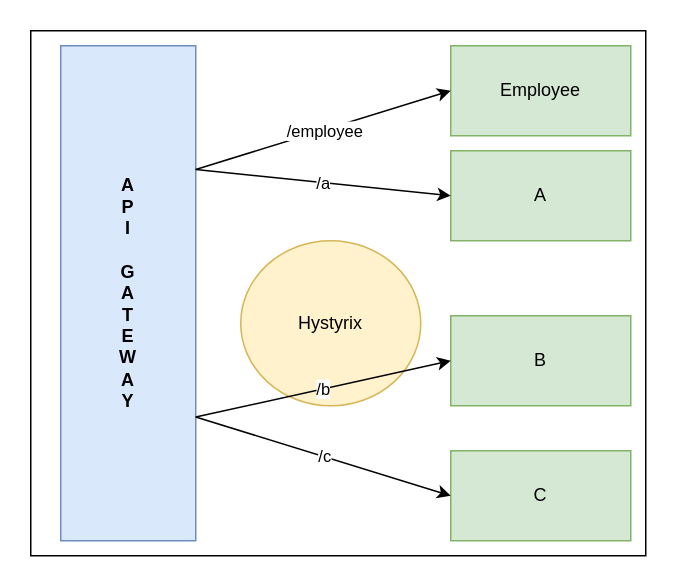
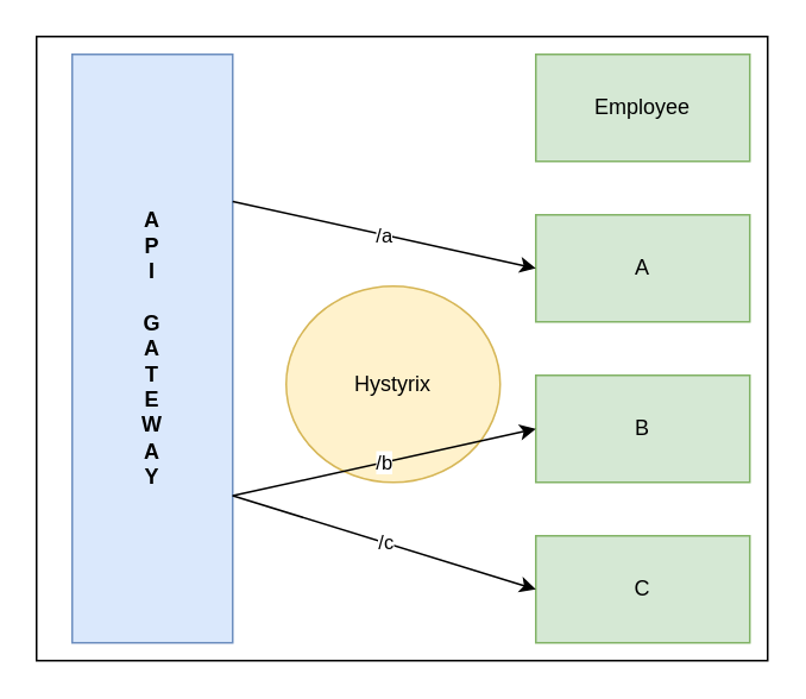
  <mxCell id="0" />
  <mxCell id="1" parent="0" />
  <mxCell id="2" value="" style="whiteSpace=wrap;html=1;shadow=0;movable=0;resizable=0;rotatable=0;deletable=0;editable=0;connectable=0;" parent="1" vertex="1"><mxGeometry x="20" y="20" width="410" height="350" as="geometry" /></mxCell>
  <mxCell id="3" value="Employee" style="rounded=0;whiteSpace=wrap;html=1;fillColor=#d5e8d4;strokeColor=#82b366;" parent="1" vertex="1"><mxGeometry x="300" y="30" width="120" height="60" as="geometry" /></mxCell>
- <mxCell id="4" value="A" style="rounded=0;whiteSpace=wrap;html=1;fillColor=#d5e8d4;strokeColor=#82b366;" parent="1" vertex="1"><mxGeometry x="300" y="100" width="120" height="60" as="geometry" /></mxCell>
+ <mxCell id="4" value="A" style="rounded=0;whiteSpace=wrap;html=1;fillColor=#d5e8d4;strokeColor=#82b366;" parent="1" vertex="1"><mxGeometry x="300" y="120" width="120" height="60" as="geometry" /></mxCell>
  <mxCell id="5" value="B" style="rounded=0;whiteSpace=wrap;html=1;fillColor=#d5e8d4;strokeColor=#82b366;" parent="1" vertex="1"><mxGeometry x="300" y="210" width="120" height="60" as="geometry" /></mxCell>
  <mxCell id="6" value="C" style="rounded=0;whiteSpace=wrap;html=1;fillColor=#d5e8d4;strokeColor=#82b366;" parent="1" vertex="1"><mxGeometry x="300" y="300" width="120" height="60" as="geometry" /></mxCell>
  <mxCell id="7" value="Hystyrix" style="ellipse;whiteSpace=wrap;html=1;shadow=0;fillColor=#fff2cc;strokeColor=#d6b656;" parent="1" vertex="1"><mxGeometry x="160" y="160" width="120" height="110" as="geometry" /></mxCell>
  <mxCell id="8" value="&lt;b&gt;A&lt;br&gt;P&lt;br&gt;I&lt;br&gt;&amp;nbsp;&lt;br&gt;G&lt;br&gt;A&lt;br&gt;T&lt;br&gt;E&lt;br&gt;W&lt;br&gt;A&lt;br&gt;Y&lt;/b&gt;" style="whiteSpace=wrap;html=1;shadow=0;fillColor=#dae8fc;strokeColor=#6c8ebf;" parent="1" vertex="1"><mxGeometry x="40" y="30" width="90" height="330" as="geometry" /></mxCell>
- <mxCell id="9" value="" style="endArrow=classic;html=1;rounded=0;entryX=0;entryY=0.5;entryDx=0;entryDy=0;exitX=1;exitY=0.25;exitDx=0;exitDy=0;" parent="1" source="8" target="3" edge="1"><mxGeometry relative="1" as="geometry"><mxPoint x="130" y="80" as="sourcePoint" /><mxPoint x="230" y="80" as="targetPoint" /></mxGeometry></mxCell>
- <mxCell id="10" value="/employee" style="edgeLabel;resizable=0;html=1;align=center;verticalAlign=middle;shadow=0;" parent="9" connectable="0" vertex="1"><mxGeometry relative="1" as="geometry" /></mxCell>
  <mxCell id="11" value="" style="endArrow=classic;html=1;rounded=0;entryX=0;entryY=0.5;entryDx=0;entryDy=0;exitX=1;exitY=0.25;exitDx=0;exitDy=0;" parent="1" source="8" target="4" edge="1"><mxGeometry relative="1" as="geometry"><mxPoint x="140" y="122.5" as="sourcePoint" /><mxPoint x="310" y="70" as="targetPoint" /></mxGeometry></mxCell>
  <mxCell id="12" value="/a" style="edgeLabel;resizable=0;html=1;align=center;verticalAlign=middle;shadow=0;" parent="11" connectable="0" vertex="1"><mxGeometry relative="1" as="geometry" /></mxCell>
  <mxCell id="13" value="" style="endArrow=classic;html=1;rounded=0;entryX=0;entryY=0.5;entryDx=0;entryDy=0;exitX=1;exitY=0.75;exitDx=0;exitDy=0;" parent="1" source="8" target="5" edge="1"><mxGeometry relative="1" as="geometry"><mxPoint x="140" y="282.5" as="sourcePoint" /><mxPoint x="310" y="230" as="targetPoint" /></mxGeometry></mxCell>
  <mxCell id="14" value="/b" style="edgeLabel;resizable=0;html=1;align=center;verticalAlign=middle;shadow=0;" parent="13" connectable="0" vertex="1"><mxGeometry relative="1" as="geometry" /></mxCell>
  <mxCell id="15" value="" style="endArrow=classic;html=1;rounded=0;entryX=0;entryY=0.5;entryDx=0;entryDy=0;exitX=1;exitY=0.75;exitDx=0;exitDy=0;" parent="1" source="8" target="6" edge="1"><mxGeometry relative="1" as="geometry"><mxPoint x="145" y="330" as="sourcePoint" /><mxPoint x="305" y="280" as="targetPoint" /></mxGeometry></mxCell>
  <mxCell id="16" value="/c" style="edgeLabel;resizable=0;html=1;align=center;verticalAlign=middle;shadow=0;" parent="15" connectable="0" vertex="1"><mxGeometry relative="1" as="geometry" /></mxCell>
